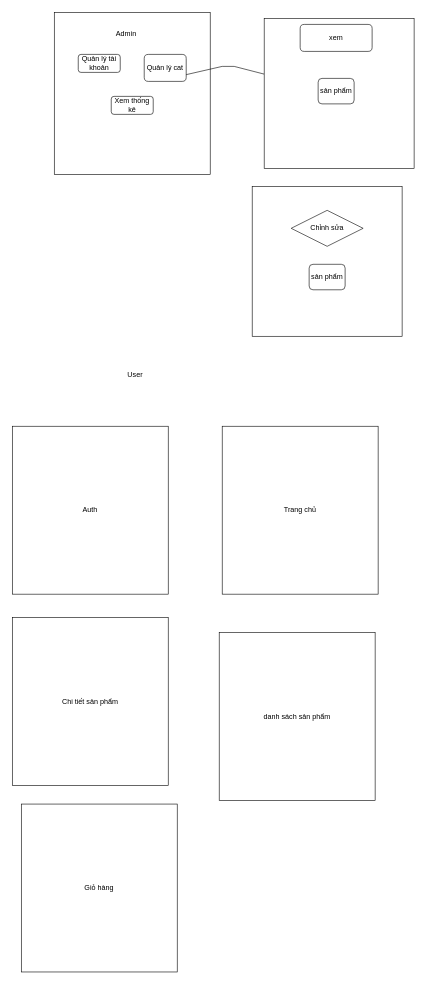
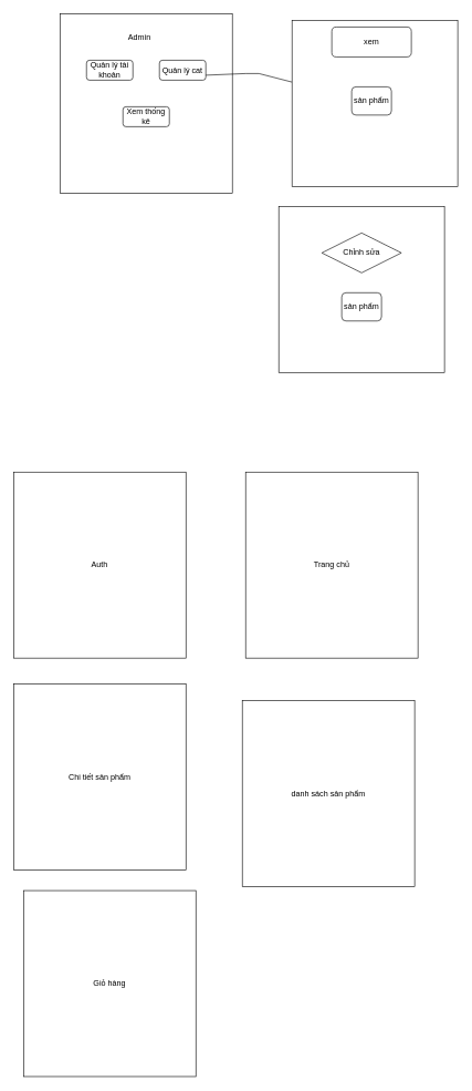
  <mxCell id="0" />
  <mxCell id="1" parent="0" />
  <mxCell id="2" value="" style="rounded=0;whiteSpace=wrap;html=1;" vertex="1" parent="1"><mxGeometry x="90" y="20" width="260" height="270" as="geometry" /></mxCell>
  <mxCell id="3" value="Admin" style="text;html=1;strokeColor=none;fillColor=none;align=center;verticalAlign=middle;whiteSpace=wrap;rounded=0;" vertex="1" parent="1"><mxGeometry x="180" y="40" width="60" height="30" as="geometry" /></mxCell>
  <mxCell id="4" value="Quản lý tài khoản" style="rounded=1;whiteSpace=wrap;html=1;" vertex="1" parent="1"><mxGeometry x="130" y="90" width="70" height="30" as="geometry" /></mxCell>
  <mxCell id="5" value="Xem thống kê" style="rounded=1;whiteSpace=wrap;html=1;" vertex="1" parent="1"><mxGeometry x="185" y="160" width="70" height="30" as="geometry" /></mxCell>
- <mxCell id="6" value="Quản lý cat&lt;br&gt;" style="rounded=1;whiteSpace=wrap;html=1;" vertex="1" parent="1"><mxGeometry x="240" y="90" width="70" height="45" as="geometry" /></mxCell>
+ <mxCell id="6" value="Quản lý cat&lt;br&gt;" style="rounded=1;whiteSpace=wrap;html=1;" vertex="1" parent="1"><mxGeometry x="240" y="90" width="70" height="30" as="geometry" /></mxCell>
  <mxCell id="7" value="" style="endArrow=none;html=1;rounded=0;exitX=1;exitY=0.75;exitDx=0;exitDy=0;" edge="1" parent="1" source="6" target="8"><mxGeometry width="50" height="50" relative="1" as="geometry"><mxPoint x="360" y="140" as="sourcePoint" /><mxPoint x="440" y="90" as="targetPoint" /><Array as="points"><mxPoint x="370" y="110" /><mxPoint x="390" y="110" /></Array></mxGeometry></mxCell>
  <mxCell id="8" value="" style="whiteSpace=wrap;html=1;aspect=fixed;" vertex="1" parent="1"><mxGeometry x="440" y="30" width="250" height="250" as="geometry" /></mxCell>
  <mxCell id="9" value="sản phẩm" style="rounded=1;whiteSpace=wrap;html=1;" vertex="1" parent="1"><mxGeometry x="530" y="130" width="60" height="42.5" as="geometry" /></mxCell>
  <mxCell id="10" value="xem" style="rounded=1;whiteSpace=wrap;html=1;" vertex="1" parent="1"><mxGeometry x="500" y="40" width="120" height="45" as="geometry" /></mxCell>
  <mxCell id="11" value="" style="whiteSpace=wrap;html=1;aspect=fixed;" vertex="1" parent="1"><mxGeometry x="420" y="310" width="250" height="250" as="geometry" /></mxCell>
  <mxCell id="12" value="sản phẩm" style="rounded=1;whiteSpace=wrap;html=1;" vertex="1" parent="1"><mxGeometry x="515" y="440" width="60" height="42.5" as="geometry" /></mxCell>
  <mxCell id="13" value="Chỉnh sửa" style="rhombus;whiteSpace=wrap;html=1;" vertex="1" parent="1"><mxGeometry x="485" y="350" width="120" height="60" as="geometry" /></mxCell>
  <mxCell id="14" value="Auth" style="rounded=0;whiteSpace=wrap;html=1;" vertex="1" parent="1"><mxGeometry x="20" y="710" width="260" height="280" as="geometry" /></mxCell>
- <mxCell id="15" value="User" style="text;html=1;strokeColor=none;fillColor=none;align=center;verticalAlign=middle;whiteSpace=wrap;rounded=0;" vertex="1" parent="1"><mxGeometry x="195" y="610" width="60" height="30" as="geometry" /></mxCell>
  <mxCell id="16" value="Trang chủ" style="rounded=0;whiteSpace=wrap;html=1;" vertex="1" parent="1"><mxGeometry x="370" y="710" width="260" height="280" as="geometry" /></mxCell>
  <mxCell id="17" value="danh sách sản phẩm" style="rounded=0;whiteSpace=wrap;html=1;" vertex="1" parent="1"><mxGeometry x="365" y="1054" width="260" height="280" as="geometry" /></mxCell>
  <mxCell id="18" value="Chi tiết sản phẩm" style="rounded=0;whiteSpace=wrap;html=1;" vertex="1" parent="1"><mxGeometry x="20" y="1029" width="260" height="280" as="geometry" /></mxCell>
  <mxCell id="19" value="Giỏ hàng" style="rounded=0;whiteSpace=wrap;html=1;" vertex="1" parent="1"><mxGeometry x="35" y="1340" width="260" height="280" as="geometry" /></mxCell>
